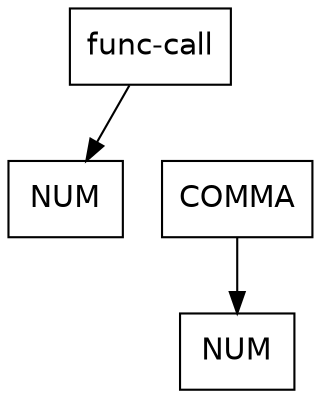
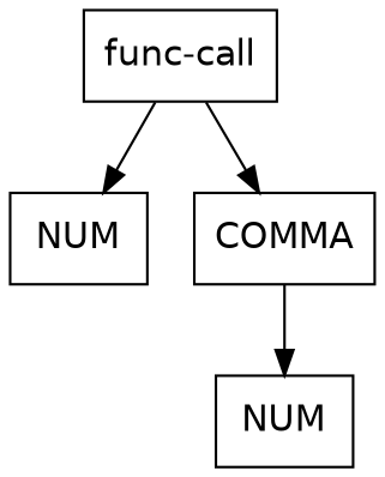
  digraph {
    node [fontname=Helvetica shape=box]
    n1 [label=<func-call>]
    n2 [label=<NUM>]
    n3 [label=<COMMA>]
    n4 [label=<NUM>]
    n1 -> n2
+   n1 -> n3
    n3 -> n4
  }
